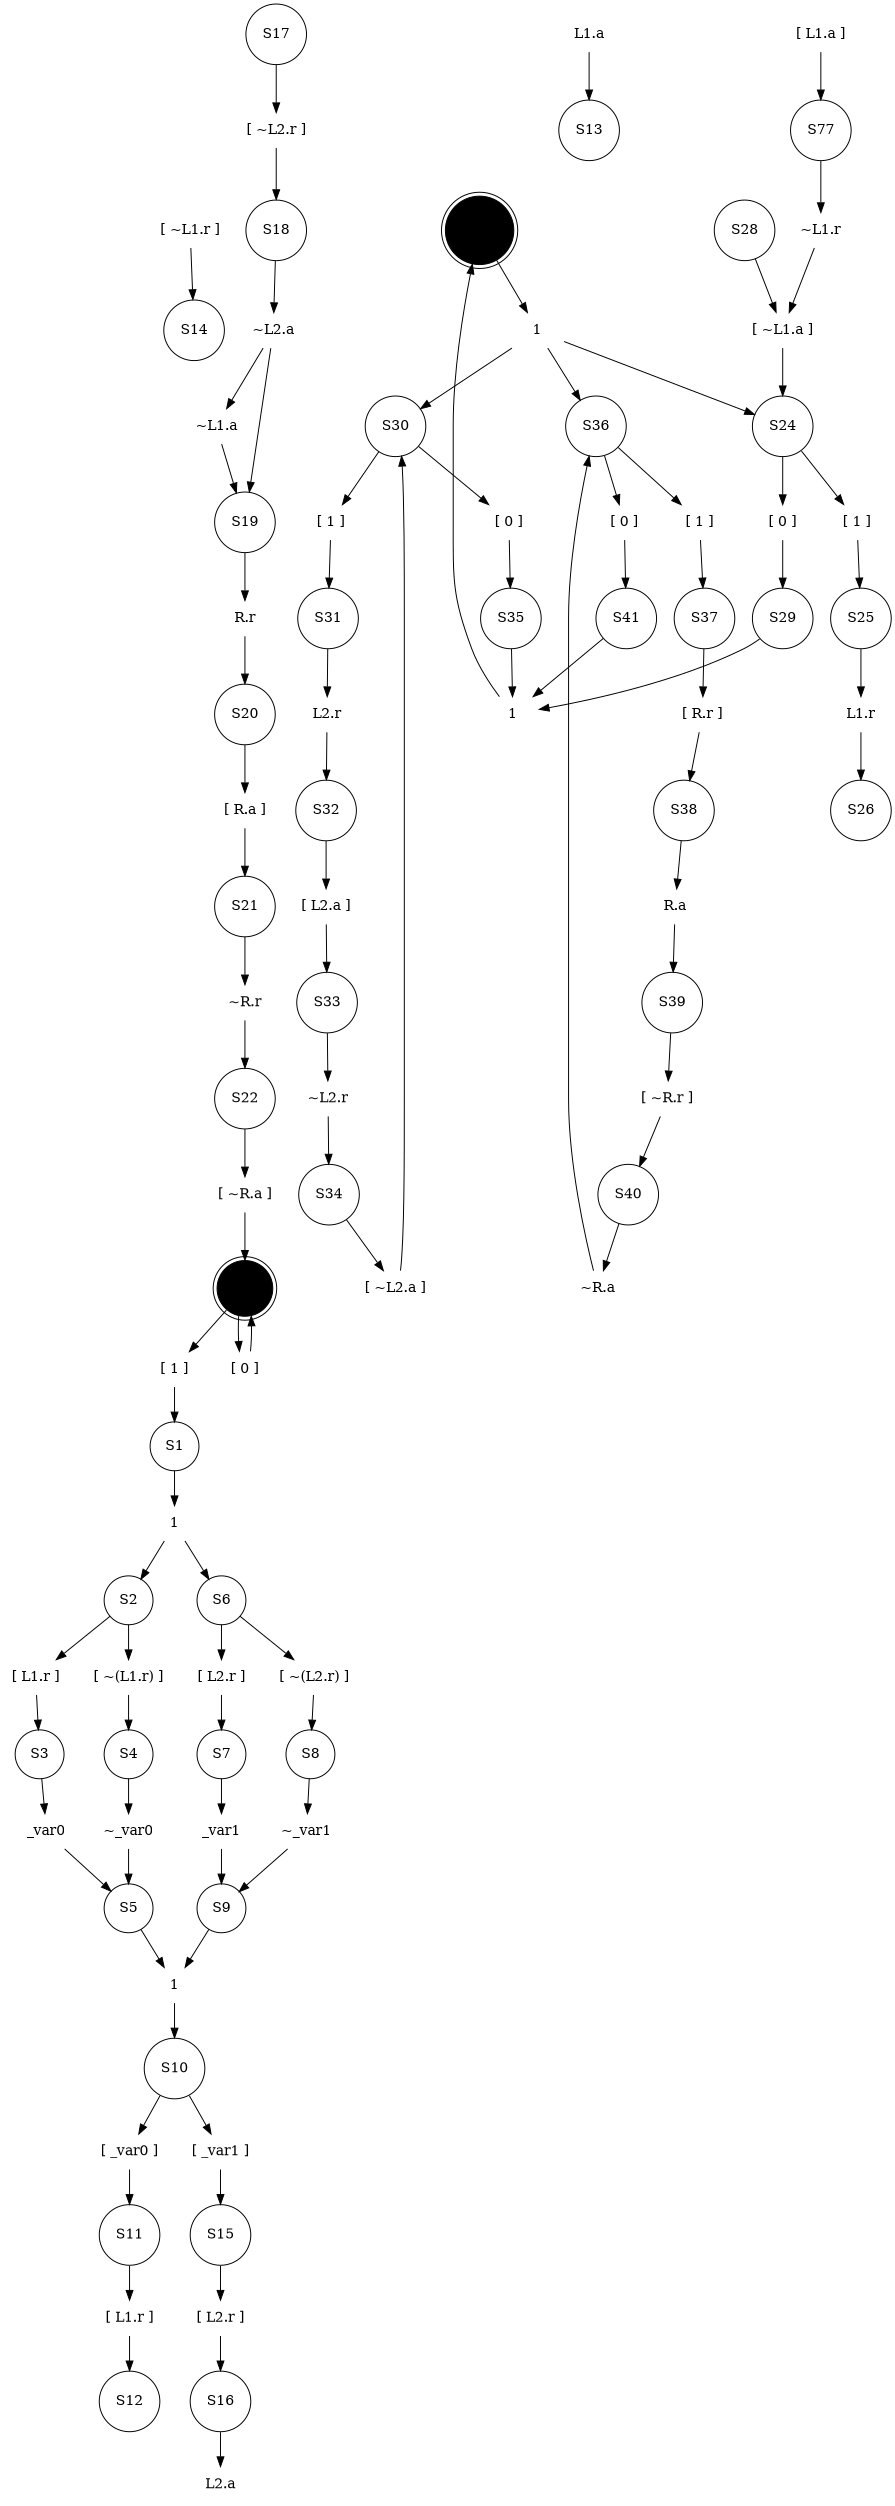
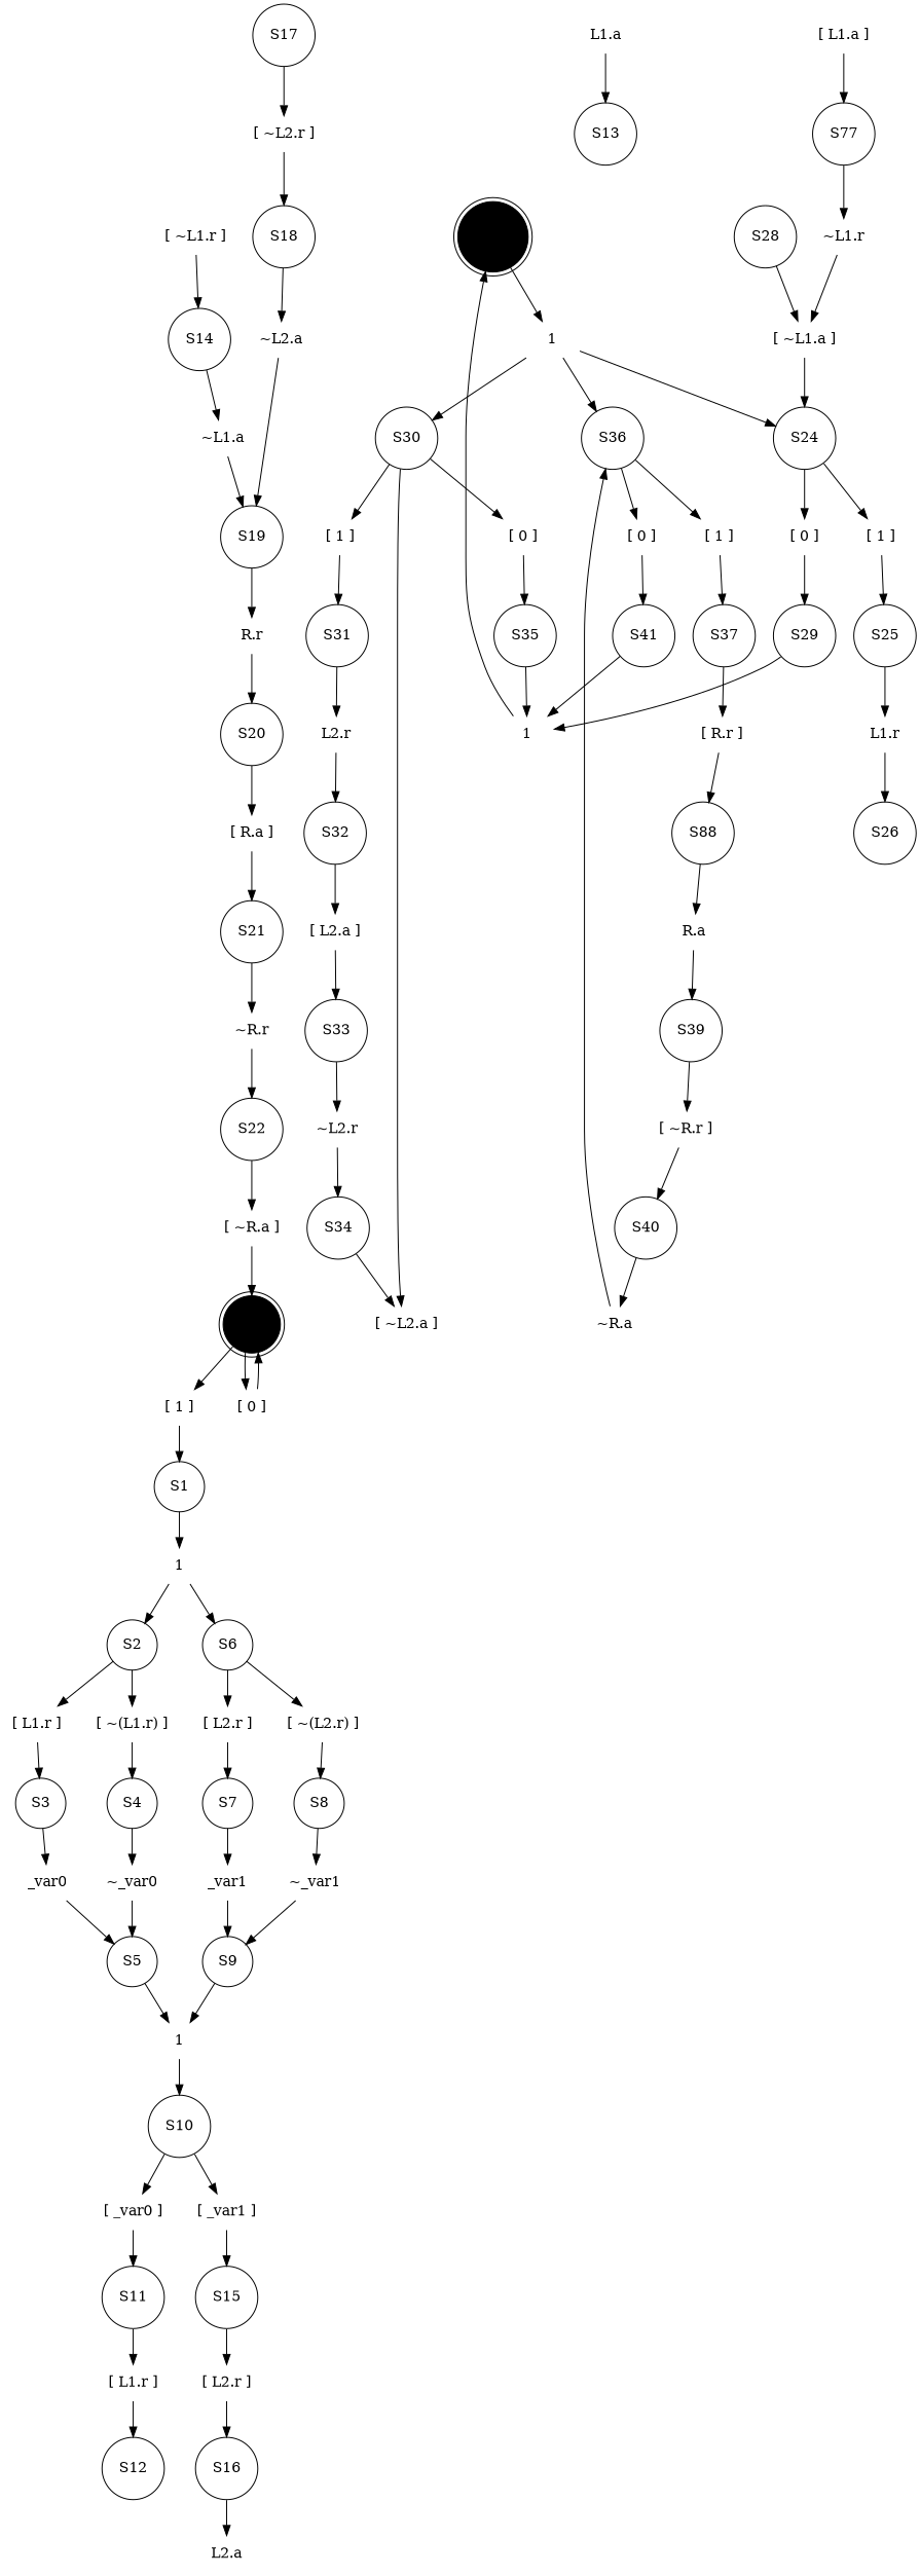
  digraph {
    node [shape=plaintext]
    S0 [fillcolor="#000000" peripheries=2 shape=circle style=filled width=0.15]
    n2 [label="[ 1 ]"]
    n3 [label="[ 0 ]"]
    S1 [shape=circle width=0.25]
    n5 [label=1]
    S2 [shape=circle width=0.25]
    S6 [shape=circle width=0.25]
    n8 [label="[ L1.r ]"]
    n9 [label="[ ~(L1.r) ]"]
    S3 [shape=circle width=0.25]
    n11 [label=_var0]
    S5 [shape=circle width=0.25]
    S4 [shape=circle width=0.25]
    n14 [label="~_var0"]
    n15 [label=1]
    n16 [label="[ L2.r ]"]
    n17 [label="[ ~(L2.r) ]"]
    S7 [shape=circle width=0.25]
    n19 [label=_var1]
    S9 [shape=circle width=0.25]
    S8 [shape=circle width=0.25]
    n22 [label="~_var1"]
    S10 [shape=circle width=0.25]
    n24 [label="[ _var0 ]"]
    n25 [label="[ _var1 ]"]
    S11 [shape=circle width=0.25]
    n27 [label="[ L1.r ]"]
    S12 [shape=circle width=0.25]
    n29 [label="L1.a"]
    S13 [shape=circle width=0.25]
    n31 [label="[ ~L1.r ]"]
    S14 [shape=circle width=0.25]
    n33 [label="~L1.a"]
    S19 [shape=circle width=0.25]
    S15 [shape=circle width=0.25]
    n36 [label="[ L2.r ]"]
    S16 [shape=circle width=0.25]
    n38 [label="L2.a"]
    S17 [shape=circle width=0.25]
    n40 [label="[ ~L2.r ]"]
    S18 [shape=circle width=0.25]
    n42 [label="~L2.a"]
    n43 [label="R.r"]
    S20 [shape=circle width=0.25]
    n45 [label="[ R.a ]"]
    S21 [shape=circle width=0.25]
    n47 [label="~R.r"]
    S22 [shape=circle width=0.25]
    n49 [label="[ ~R.a ]"]
    S23 [fillcolor="#000000" peripheries=2 shape=circle style=filled width=0.15]
    n51 [label=1]
    S24 [shape=circle width=0.25]
    S30 [shape=circle width=0.25]
    S36 [shape=circle width=0.25]
    n55 [label="[ 1 ]"]
    n56 [label="[ 0 ]"]
    S25 [shape=circle width=0.25]
    n58 [label="L1.r"]
    S26 [shape=circle width=0.25]
    n60 [label="[ L1.a ]"]
    n61 [label=S77 shape=circle width=0.25]
    n62 [label="~L1.r"]
    S28 [shape=circle width=0.25]
    n64 [label="[ ~L1.a ]"]
    S29 [shape=circle width=0.25]
    n66 [label=1]
    n67 [label="[ 1 ]"]
    n68 [label="[ 0 ]"]
    S31 [shape=circle width=0.25]
    n70 [label="L2.r"]
    S32 [shape=circle width=0.25]
    n72 [label="[ L2.a ]"]
    S33 [shape=circle width=0.25]
    n74 [label="~L2.r"]
    S34 [shape=circle width=0.25]
    n76 [label="[ ~L2.a ]"]
    S35 [shape=circle width=0.25]
    n78 [label="[ 1 ]"]
    n79 [label="[ 0 ]"]
    S37 [shape=circle width=0.25]
    n81 [label="[ R.r ]"]
-   S38 [shape=circle width=0.25]
+   S38 [shape=circle width=0.25 label=S88]
    n83 [label="R.a"]
    S39 [shape=circle width=0.25]
    n85 [label="[ ~R.r ]"]
    S40 [shape=circle width=0.25]
    n87 [label="~R.a"]
    S41 [shape=circle width=0.25]
    subgraph sub_1 {
      elaborate=true
      reset="~L1.r&~L1.a&~L2.r&~L2.a&~R.r&~R.a"
      type=local
      variables="L1.r,L1.a,L2.r,L2.a,R.r,R.a,_var0,_var1"
      S0
      n2
      n3
      S1
      n5
      S2
      S6
      n8
      n9
      S3
      n11
      S5
      S4
      n14
      n15
      n16
      n17
      S7
      n19
      S9
      S8
      n22
      S10
      n24
      n25
      S11
      n27
      S12
      n29
      S13
      n31
      S14
      n33
      S19
      S15
      n36
      S16
      n38
      S17
      n40
      S18
      n42
      n43
      S20
      n45
      S21
      n47
      S22
      n49
    }
    subgraph sub_2 {
      elaborate=false
      reset="~L1.r&~L1.a&~L2.r&~L2.a&~R.r&~R.a"
      type=remote
      variables="L1.r,L1.a,L2.r,L2.a,R.r,R.a"
      S23
      n51
      S24
      S30
      S36
      n55
      n56
      S25
      n58
      S26
      n60
      n61
      n62
      S28
      n64
      S29
      n66
      n67
      n68
      S31
      n70
      S32
      n72
      S33
      n74
      S34
      n76
      S35
      n78
      n79
      S37
      n81
      S38
      n83
      S39
      n85
      S40
      n87
      S41
    }
    S0 -> n2
    S0 -> n3
    n2 -> S1
    n3 -> S0
    S1 -> n5
    n5 -> S2
    n5 -> S6
    S2 -> n8
    S2 -> n9
    S6 -> n16
    S6 -> n17
    n8 -> S3
    n9 -> S4
    S3 -> n11
    n11 -> S5
    S5 -> n15
    S4 -> n14
    n14 -> S5
    n15 -> S10
    n16 -> S7
    n17 -> S8
    S7 -> n19
    n19 -> S9
    S9 -> n15
    S8 -> n22
    n22 -> S9
    S10 -> n24
    S10 -> n25
    n24 -> S11
    n25 -> S15
    S11 -> n27
    n27 -> S12
    n29 -> S13
    n31 -> S14
-   n42 -> n33
+   S14 -> n33
    n33 -> S19
    S19 -> n43
    S15 -> n36
    n36 -> S16
    S16 -> n38
    S17 -> n40
    n40 -> S18
    S18 -> n42
    n42 -> S19
    n43 -> S20
    S20 -> n45
    n45 -> S21
    S21 -> n47
    n47 -> S22
    S22 -> n49
    n49 -> S0
    S23 -> n51
    n51 -> S24
    n51 -> S30
    n51 -> S36
    S24 -> n55
    S24 -> n56
    S30 -> n67
    S30 -> n68
    S36 -> n78
    S36 -> n79
    n55 -> S25
    n56 -> S29
    S25 -> n58
    n58 -> S26
    n60 -> n61
    n61 -> n62
    n62 -> n64
    S28 -> n64
    n64 -> S24
    S29 -> n66
    n66 -> S23
    n67 -> S31
    n68 -> S35
    S31 -> n70
    n70 -> S32
    S32 -> n72
    n72 -> S33
    S33 -> n74
    n74 -> S34
    S34 -> n76
-   n76 -> S30
+   S30 -> n76
    S35 -> n66
    n78 -> S37
    n79 -> S41
    S37 -> n81
    n81 -> S38
    S38 -> n83
    n83 -> S39
    S39 -> n85
    n85 -> S40
    S40 -> n87
    n87 -> S36
    S41 -> n66
  }
